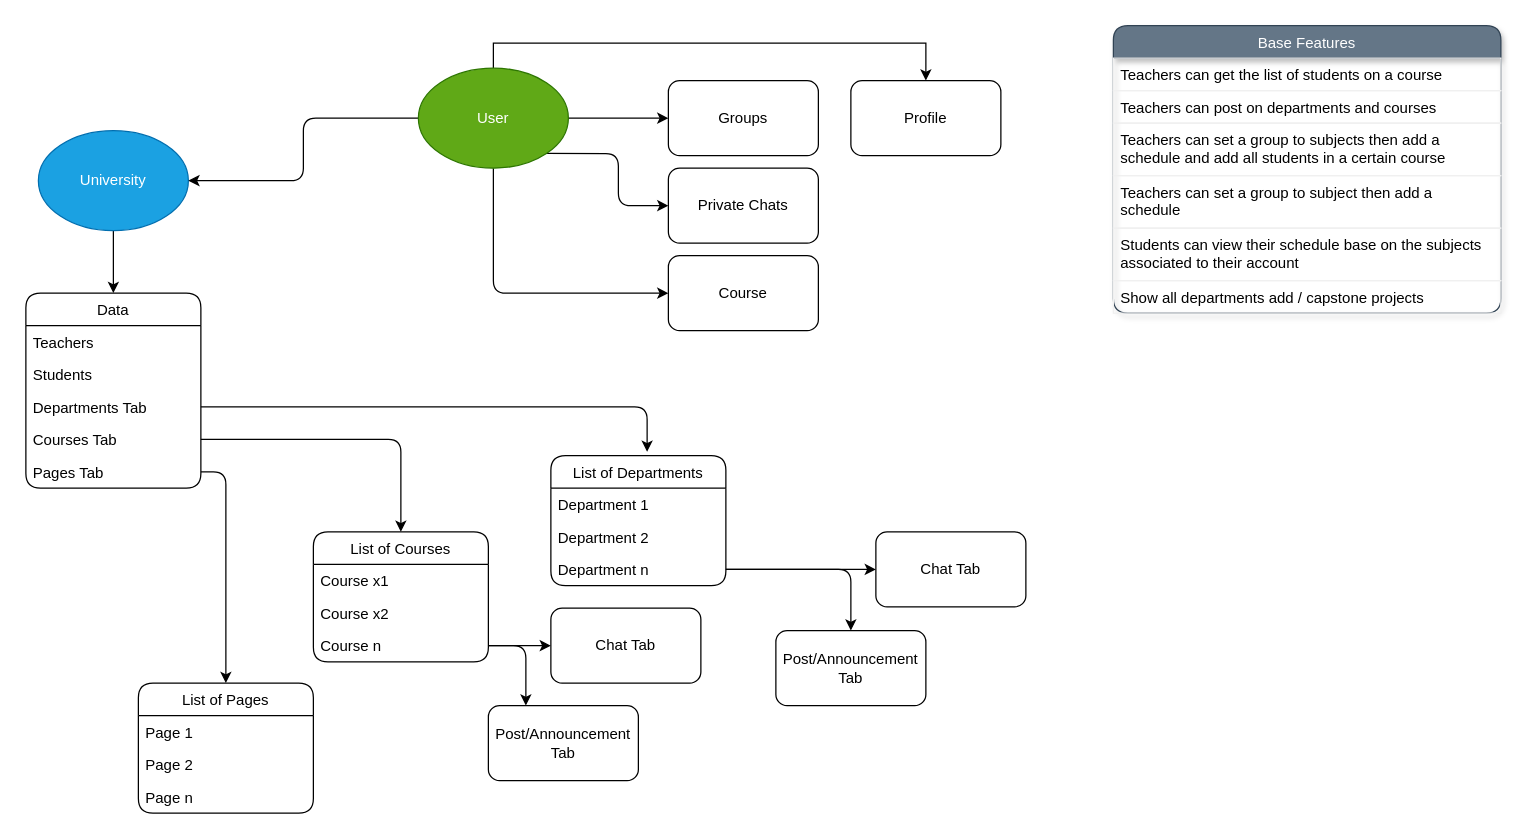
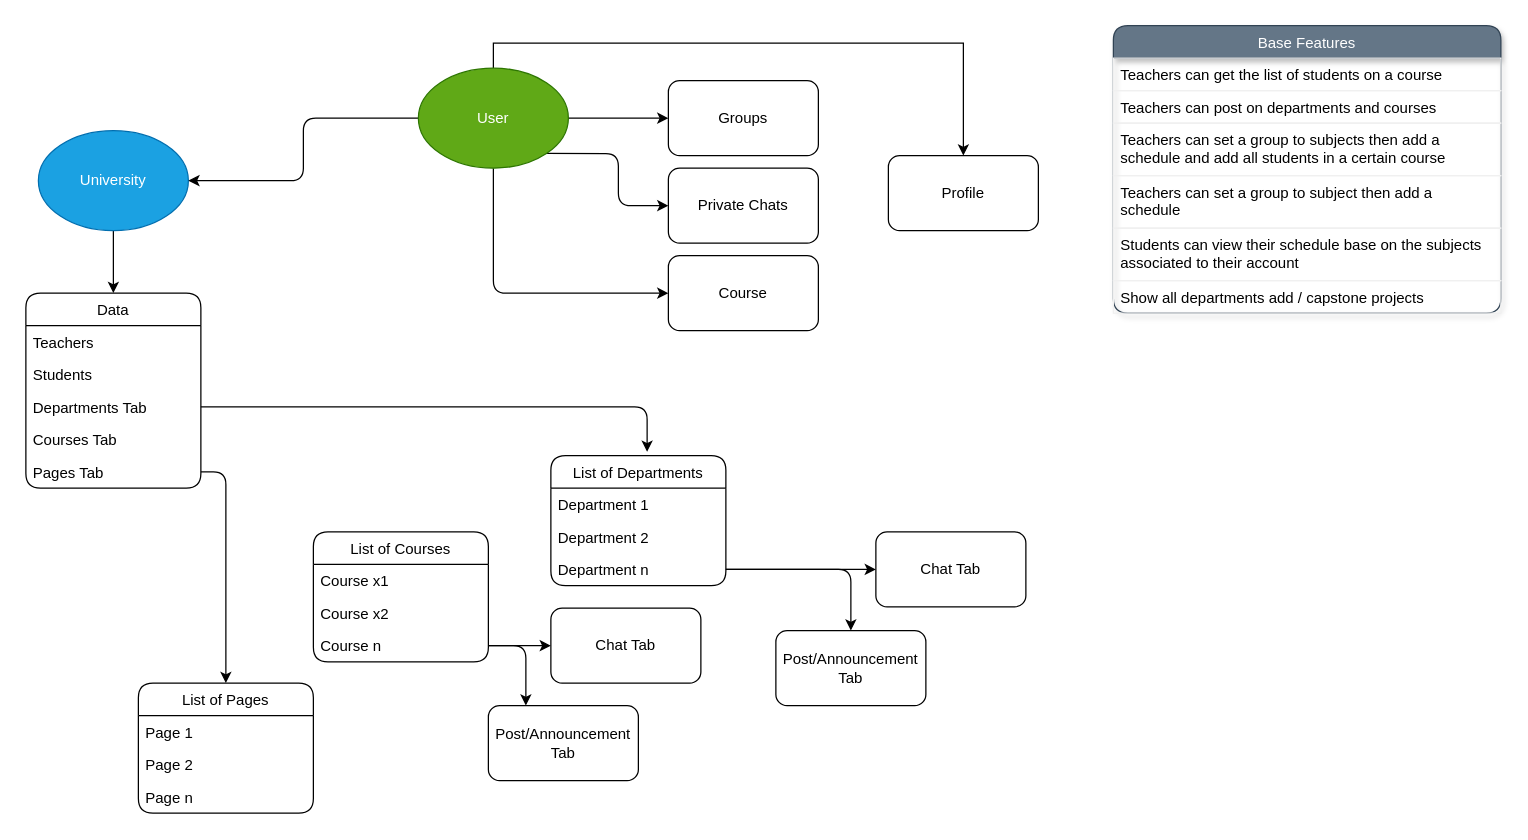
  <mxCell id="0" />
  <mxCell id="1" parent="0" />
  <mxCell id="2" style="edgeStyle=orthogonalEdgeStyle;orthogonalLoop=1;jettySize=auto;html=1;exitX=0.5;exitY=1;exitDx=0;exitDy=0;" parent="1" source="3" target="4" edge="1"><mxGeometry relative="1" as="geometry" /></mxCell>
  <mxCell id="3" value="University" style="ellipse;whiteSpace=wrap;html=1;rounded=1;fillColor=#1ba1e2;strokeColor=#006EAF;fontColor=#ffffff;" parent="1" vertex="1"><mxGeometry x="30" y="104" width="120" height="80" as="geometry" /></mxCell>
  <mxCell id="4" value="Data" style="swimlane;fontStyle=0;childLayout=stackLayout;horizontal=1;startSize=26;horizontalStack=0;resizeParent=1;resizeParentMax=0;resizeLast=0;collapsible=1;marginBottom=0;rounded=1;" parent="1" vertex="1"><mxGeometry x="20" y="234" width="140" height="156" as="geometry"><mxRectangle x="40" y="180" width="50" height="26" as="alternateBounds" /></mxGeometry></mxCell>
  <mxCell id="5" value="Teachers " style="text;strokeColor=none;fillColor=none;align=left;verticalAlign=top;spacingLeft=4;spacingRight=4;overflow=hidden;rotatable=0;points=[[0,0.5],[1,0.5]];portConstraint=eastwest;rounded=1;" parent="4" vertex="1"><mxGeometry y="26" width="140" height="26" as="geometry" /></mxCell>
  <mxCell id="6" value="Students" style="text;strokeColor=none;fillColor=none;align=left;verticalAlign=top;spacingLeft=4;spacingRight=4;overflow=hidden;rotatable=0;points=[[0,0.5],[1,0.5]];portConstraint=eastwest;rounded=1;" parent="4" vertex="1"><mxGeometry y="52" width="140" height="26" as="geometry" /></mxCell>
  <mxCell id="7" value="Departments Tab" style="text;strokeColor=none;fillColor=none;align=left;verticalAlign=top;spacingLeft=4;spacingRight=4;overflow=hidden;rotatable=0;points=[[0,0.5],[1,0.5]];portConstraint=eastwest;rounded=1;" parent="4" vertex="1"><mxGeometry y="78" width="140" height="26" as="geometry" /></mxCell>
  <mxCell id="8" value="Courses Tab" style="text;strokeColor=none;fillColor=none;align=left;verticalAlign=top;spacingLeft=4;spacingRight=4;overflow=hidden;rotatable=0;points=[[0,0.5],[1,0.5]];portConstraint=eastwest;rounded=1;" parent="4" vertex="1"><mxGeometry y="104" width="140" height="26" as="geometry" /></mxCell>
  <mxCell id="9" value="Pages Tab" style="text;strokeColor=none;fillColor=none;align=left;verticalAlign=top;spacingLeft=4;spacingRight=4;overflow=hidden;rotatable=0;points=[[0,0.5],[1,0.5]];portConstraint=eastwest;rounded=1;" parent="4" vertex="1"><mxGeometry y="130" width="140" height="26" as="geometry" /></mxCell>
  <mxCell id="10" value="List of Departments" style="swimlane;fontStyle=0;childLayout=stackLayout;horizontal=1;startSize=26;horizontalStack=0;resizeParent=1;resizeParentMax=0;resizeLast=0;collapsible=1;marginBottom=0;rounded=1;" parent="1" vertex="1"><mxGeometry x="440" y="364" width="140" height="104" as="geometry" /></mxCell>
  <mxCell id="11" value="Department 1" style="text;strokeColor=none;fillColor=none;align=left;verticalAlign=top;spacingLeft=4;spacingRight=4;overflow=hidden;rotatable=0;points=[[0,0.5],[1,0.5]];portConstraint=eastwest;rounded=1;" parent="10" vertex="1"><mxGeometry y="26" width="140" height="26" as="geometry" /></mxCell>
  <mxCell id="12" value="Department 2" style="text;strokeColor=none;fillColor=none;align=left;verticalAlign=top;spacingLeft=4;spacingRight=4;overflow=hidden;rotatable=0;points=[[0,0.5],[1,0.5]];portConstraint=eastwest;rounded=1;" parent="10" vertex="1"><mxGeometry y="52" width="140" height="26" as="geometry" /></mxCell>
  <mxCell id="13" value="Department n" style="text;strokeColor=none;fillColor=none;align=left;verticalAlign=top;spacingLeft=4;spacingRight=4;overflow=hidden;rotatable=0;points=[[0,0.5],[1,0.5]];portConstraint=eastwest;rounded=1;" parent="10" vertex="1"><mxGeometry y="78" width="140" height="26" as="geometry" /></mxCell>
  <mxCell id="14" style="edgeStyle=orthogonalEdgeStyle;orthogonalLoop=1;jettySize=auto;html=1;exitX=1;exitY=0.5;exitDx=0;exitDy=0;entryX=0.55;entryY=-0.029;entryDx=0;entryDy=0;entryPerimeter=0;" parent="1" source="7" target="10" edge="1"><mxGeometry relative="1" as="geometry" /></mxCell>
  <mxCell id="15" value="List of Courses" style="swimlane;fontStyle=0;childLayout=stackLayout;horizontal=1;startSize=26;horizontalStack=0;resizeParent=1;resizeParentMax=0;resizeLast=0;collapsible=1;marginBottom=0;rounded=1;" parent="1" vertex="1"><mxGeometry x="250" y="425" width="140" height="104" as="geometry" /></mxCell>
  <mxCell id="16" value="Course x1" style="text;strokeColor=none;fillColor=none;align=left;verticalAlign=top;spacingLeft=4;spacingRight=4;overflow=hidden;rotatable=0;points=[[0,0.5],[1,0.5]];portConstraint=eastwest;rounded=1;" parent="15" vertex="1"><mxGeometry y="26" width="140" height="26" as="geometry" /></mxCell>
  <mxCell id="17" value="Course x2" style="text;strokeColor=none;fillColor=none;align=left;verticalAlign=top;spacingLeft=4;spacingRight=4;overflow=hidden;rotatable=0;points=[[0,0.5],[1,0.5]];portConstraint=eastwest;rounded=1;" parent="15" vertex="1"><mxGeometry y="52" width="140" height="26" as="geometry" /></mxCell>
  <mxCell id="18" value="Course n" style="text;strokeColor=none;fillColor=none;align=left;verticalAlign=top;spacingLeft=4;spacingRight=4;overflow=hidden;rotatable=0;points=[[0,0.5],[1,0.5]];portConstraint=eastwest;rounded=1;" parent="15" vertex="1"><mxGeometry y="78" width="140" height="26" as="geometry" /></mxCell>
- <mxCell id="19" style="edgeStyle=orthogonalEdgeStyle;orthogonalLoop=1;jettySize=auto;html=1;entryX=0.5;entryY=0;entryDx=0;entryDy=0;" parent="1" source="8" target="15" edge="1"><mxGeometry relative="1" as="geometry" /></mxCell>
  <mxCell id="20" style="edgeStyle=orthogonalEdgeStyle;orthogonalLoop=1;jettySize=auto;html=1;exitX=0;exitY=0.5;exitDx=0;exitDy=0;entryX=1;entryY=0.5;entryDx=0;entryDy=0;" parent="1" source="25" target="3" edge="1"><mxGeometry relative="1" as="geometry" /></mxCell>
  <mxCell id="21" value="" style="edgeStyle=orthogonalEdgeStyle;orthogonalLoop=1;jettySize=auto;html=1;" parent="1" source="25" target="26" edge="1"><mxGeometry relative="1" as="geometry" /></mxCell>
  <mxCell id="22" style="edgeStyle=orthogonalEdgeStyle;orthogonalLoop=1;jettySize=auto;html=1;exitX=0.5;exitY=1;exitDx=0;exitDy=0;entryX=0;entryY=0.5;entryDx=0;entryDy=0;" parent="1" source="25" target="27" edge="1"><mxGeometry relative="1" as="geometry" /></mxCell>
  <mxCell id="23" style="edgeStyle=orthogonalEdgeStyle;orthogonalLoop=1;jettySize=auto;html=1;exitX=1;exitY=1;exitDx=0;exitDy=0;entryX=0;entryY=0.5;entryDx=0;entryDy=0;" parent="1" source="25" target="28" edge="1"><mxGeometry relative="1" as="geometry" /></mxCell>
  <mxCell id="24" style="edgeStyle=orthogonalEdgeStyle;rounded=0;orthogonalLoop=1;jettySize=auto;html=1;exitX=0.5;exitY=0;exitDx=0;exitDy=0;entryX=0.5;entryY=0;entryDx=0;entryDy=0;" parent="1" source="25" target="42" edge="1"><mxGeometry relative="1" as="geometry" /></mxCell>
  <mxCell id="25" value="User" style="ellipse;whiteSpace=wrap;html=1;rounded=1;fillColor=#60a917;strokeColor=#2D7600;fontColor=#ffffff;" parent="1" vertex="1"><mxGeometry x="334" width="120" height="80" as="geometry" y="54" /></mxCell>
  <mxCell id="26" value="Groups" style="whiteSpace=wrap;html=1;rounded=1;" parent="1" vertex="1"><mxGeometry x="534" y="64" width="120" height="60" as="geometry" /></mxCell>
  <mxCell id="27" value="Course" style="whiteSpace=wrap;html=1;rounded=1;" parent="1" vertex="1"><mxGeometry x="534" y="204" width="120" height="60" as="geometry" /></mxCell>
  <mxCell id="28" value="Private Chats" style="whiteSpace=wrap;html=1;rounded=1;" parent="1" vertex="1"><mxGeometry x="534" y="134" width="120" height="60" as="geometry" /></mxCell>
  <mxCell id="29" value="List of Pages" style="swimlane;fontStyle=0;childLayout=stackLayout;horizontal=1;startSize=26;horizontalStack=0;resizeParent=1;resizeParentMax=0;resizeLast=0;collapsible=1;marginBottom=0;rounded=1;" parent="1" vertex="1"><mxGeometry x="110" y="546" width="140" height="104" as="geometry" /></mxCell>
  <mxCell id="30" value="Page 1" style="text;strokeColor=none;fillColor=none;align=left;verticalAlign=top;spacingLeft=4;spacingRight=4;overflow=hidden;rotatable=0;points=[[0,0.5],[1,0.5]];portConstraint=eastwest;rounded=1;" parent="29" vertex="1"><mxGeometry y="26" width="140" height="26" as="geometry" /></mxCell>
  <mxCell id="31" value="Page 2" style="text;strokeColor=none;fillColor=none;align=left;verticalAlign=top;spacingLeft=4;spacingRight=4;overflow=hidden;rotatable=0;points=[[0,0.5],[1,0.5]];portConstraint=eastwest;rounded=1;" parent="29" vertex="1"><mxGeometry y="52" width="140" height="26" as="geometry" /></mxCell>
  <mxCell id="32" value="Page n" style="text;strokeColor=none;fillColor=none;align=left;verticalAlign=top;spacingLeft=4;spacingRight=4;overflow=hidden;rotatable=0;points=[[0,0.5],[1,0.5]];portConstraint=eastwest;rounded=1;" parent="29" vertex="1"><mxGeometry y="78" width="140" height="26" as="geometry" /></mxCell>
  <mxCell id="33" style="edgeStyle=orthogonalEdgeStyle;orthogonalLoop=1;jettySize=auto;html=1;exitX=1;exitY=0.5;exitDx=0;exitDy=0;entryX=0.5;entryY=0;entryDx=0;entryDy=0;" parent="1" source="9" target="29" edge="1"><mxGeometry relative="1" as="geometry" /></mxCell>
  <mxCell id="34" value="Chat Tab" style="whiteSpace=wrap;html=1;rounded=1;" parent="1" vertex="1"><mxGeometry x="700" y="425" width="120" height="60" as="geometry" /></mxCell>
  <mxCell id="35" style="edgeStyle=orthogonalEdgeStyle;orthogonalLoop=1;jettySize=auto;html=1;exitX=1;exitY=0.5;exitDx=0;exitDy=0;" parent="1" source="13" target="34" edge="1"><mxGeometry relative="1" as="geometry" /></mxCell>
  <mxCell id="36" style="edgeStyle=orthogonalEdgeStyle;orthogonalLoop=1;jettySize=auto;html=1;exitX=1;exitY=0.5;exitDx=0;exitDy=0;entryX=0.5;entryY=0;entryDx=0;entryDy=0;" parent="1" source="13" target="37" edge="1"><mxGeometry relative="1" as="geometry"><mxPoint x="600" y="494" as="targetPoint" /></mxGeometry></mxCell>
  <mxCell id="37" value="Post/Announcement Tab" style="whiteSpace=wrap;html=1;rounded=1;" parent="1" vertex="1"><mxGeometry x="620" y="504" width="120" height="60" as="geometry" /></mxCell>
  <mxCell id="38" value="Post/Announcement Tab" style="whiteSpace=wrap;html=1;rounded=1;" parent="1" vertex="1"><mxGeometry x="390" y="564" width="120" height="60" as="geometry" /></mxCell>
  <mxCell id="39" value="Chat Tab" style="whiteSpace=wrap;html=1;rounded=1;" parent="1" vertex="1"><mxGeometry x="440" y="486" width="120" height="60" as="geometry" /></mxCell>
  <mxCell id="40" style="edgeStyle=orthogonalEdgeStyle;orthogonalLoop=1;jettySize=auto;html=1;exitX=1;exitY=0.5;exitDx=0;exitDy=0;entryX=0;entryY=0.5;entryDx=0;entryDy=0;" parent="1" source="18" target="39" edge="1"><mxGeometry relative="1" as="geometry" /></mxCell>
  <mxCell id="41" style="edgeStyle=orthogonalEdgeStyle;orthogonalLoop=1;jettySize=auto;html=1;exitX=1;exitY=0.5;exitDx=0;exitDy=0;entryX=0.25;entryY=0;entryDx=0;entryDy=0;" parent="1" source="18" target="38" edge="1"><mxGeometry relative="1" as="geometry" /></mxCell>
- <mxCell id="42" value="Profile" style="rounded=1;whiteSpace=wrap;html=1;" parent="1" vertex="1"><mxGeometry x="680" y="64" width="120" height="60" as="geometry" /></mxCell>
+ <mxCell id="42" value="Profile" style="rounded=1;whiteSpace=wrap;html=1;" parent="1" vertex="1"><mxGeometry x="710" y="124" width="120" height="60" as="geometry" /></mxCell>
  <mxCell id="43" value="Base Features" style="swimlane;fontStyle=0;childLayout=stackLayout;horizontal=1;startSize=26;horizontalStack=0;resizeParent=1;resizeParentMax=0;resizeLast=0;collapsible=1;marginBottom=0;rounded=1;fillColor=#647687;strokeColor=#314354;fontColor=#ffffff;shadow=1;glass=0;swimlaneLine=1;sketch=0;swimlaneFillColor=none;" parent="1" vertex="1"><mxGeometry x="890" y="20" width="310" height="230" as="geometry" /></mxCell>
  <mxCell id="44" value="Teachers can get the list of students on a course" style="text;align=left;verticalAlign=top;spacingLeft=4;spacingRight=4;overflow=hidden;rotatable=0;points=[[0,0.5],[1,0.5]];portConstraint=eastwest;strokeWidth=1;rounded=0;shadow=0;strokeColor=#f0f0f0;" parent="43" vertex="1"><mxGeometry y="26" width="310" height="26" as="geometry" /></mxCell>
  <mxCell id="45" value="Teachers can post on departments and courses" style="text;fillColor=none;align=left;verticalAlign=top;spacingLeft=4;spacingRight=4;overflow=hidden;rotatable=0;points=[[0,0.5],[1,0.5]];portConstraint=eastwest;strokeWidth=1;strokeColor=#f0f0f0;" parent="43" vertex="1"><mxGeometry y="52" width="310" height="26" as="geometry" /></mxCell>
  <mxCell id="46" value="Teachers can set a group to subjects then add a schedule and add all students in a certain course&#10;" style="text;align=left;verticalAlign=top;spacingLeft=4;spacingRight=4;overflow=hidden;rotatable=0;points=[[0,0.5],[1,0.5]];portConstraint=eastwest;whiteSpace=wrap;strokeColor=#f0f0f0;" parent="43" vertex="1"><mxGeometry y="78" width="310" height="42" as="geometry" /></mxCell>
  <mxCell id="47" value="Teachers can set a group to subject then add a schedule&#10;" style="text;fillColor=none;align=left;verticalAlign=top;spacingLeft=4;spacingRight=4;overflow=hidden;rotatable=0;points=[[0,0.5],[1,0.5]];portConstraint=eastwest;whiteSpace=wrap;strokeColor=#f0f0f0;" parent="43" vertex="1"><mxGeometry y="120" width="310" height="42" as="geometry" /></mxCell>
  <mxCell id="48" value="Students can view their schedule base on the subjects associated to their account" style="text;align=left;verticalAlign=top;spacingLeft=4;spacingRight=4;overflow=hidden;rotatable=0;points=[[0,0.5],[1,0.5]];portConstraint=eastwest;whiteSpace=wrap;strokeColor=#f0f0f0;" parent="43" vertex="1"><mxGeometry y="162" width="310" height="42" as="geometry" /></mxCell>
  <mxCell id="49" value="Show all departments add / capstone projects" style="text;fillColor=none;align=left;verticalAlign=top;spacingLeft=4;spacingRight=4;overflow=hidden;rotatable=0;points=[[0,0.5],[1,0.5]];portConstraint=eastwest;whiteSpace=wrap;strokeColor=#f0f0f0;" parent="43" vertex="1"><mxGeometry y="204" width="310" height="26" as="geometry" /></mxCell>
